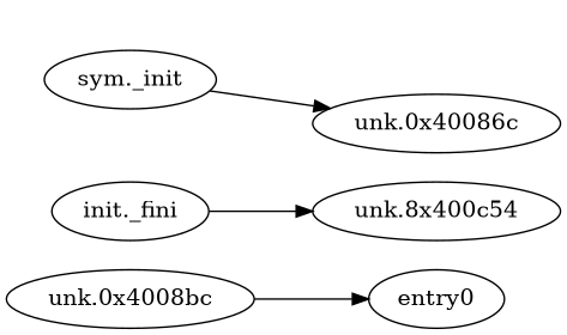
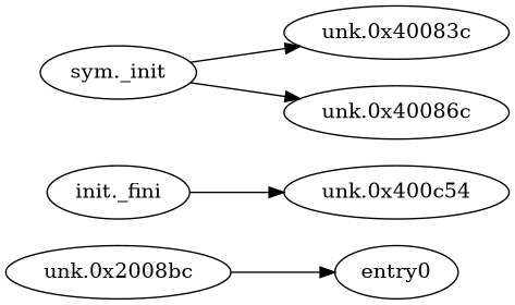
  digraph {
    rankdir=LR
    n1 [label=entry0]
-   n2 [label="unk.0x4008bc"]
+   n2 [label="unk.0x2008bc"]
    n3 [label="init._fini"]
-   n4 [label="unk.8x400c54"]
+   n4 [label="unk.0x400c54"]
    n5 [label="sym._init"]
+   n6 [label="unk.0x40083c"]
    n7 [label="unk.0x40086c"]
    n2 -> n1
    n3 -> n4
+   n5 -> n6
    n5 -> n7
  }
